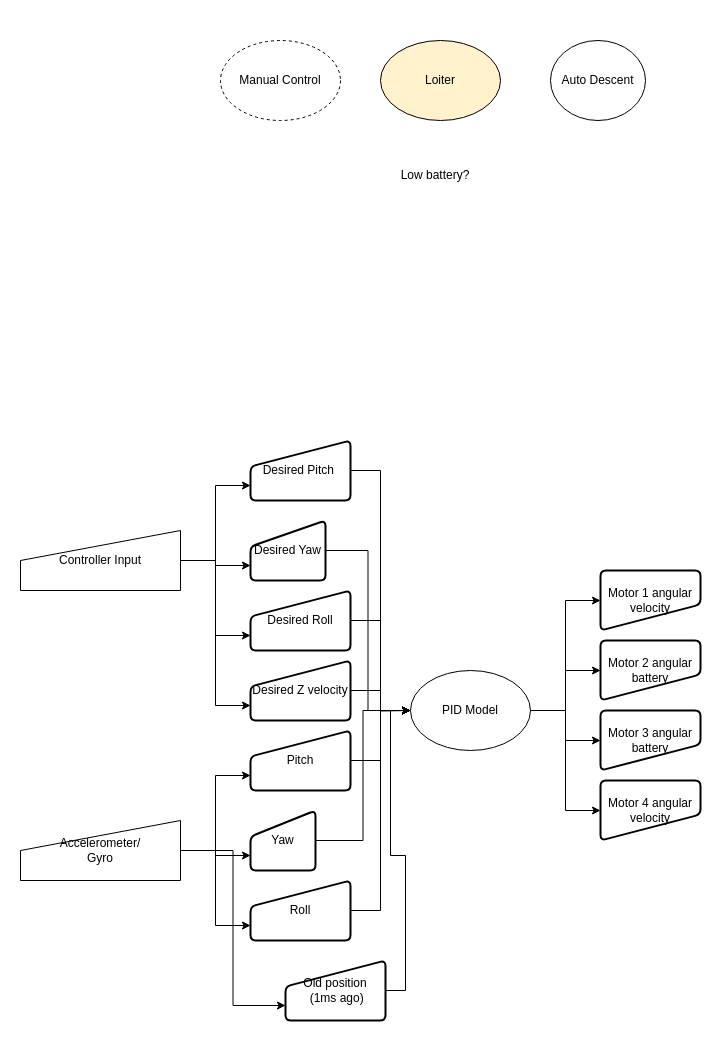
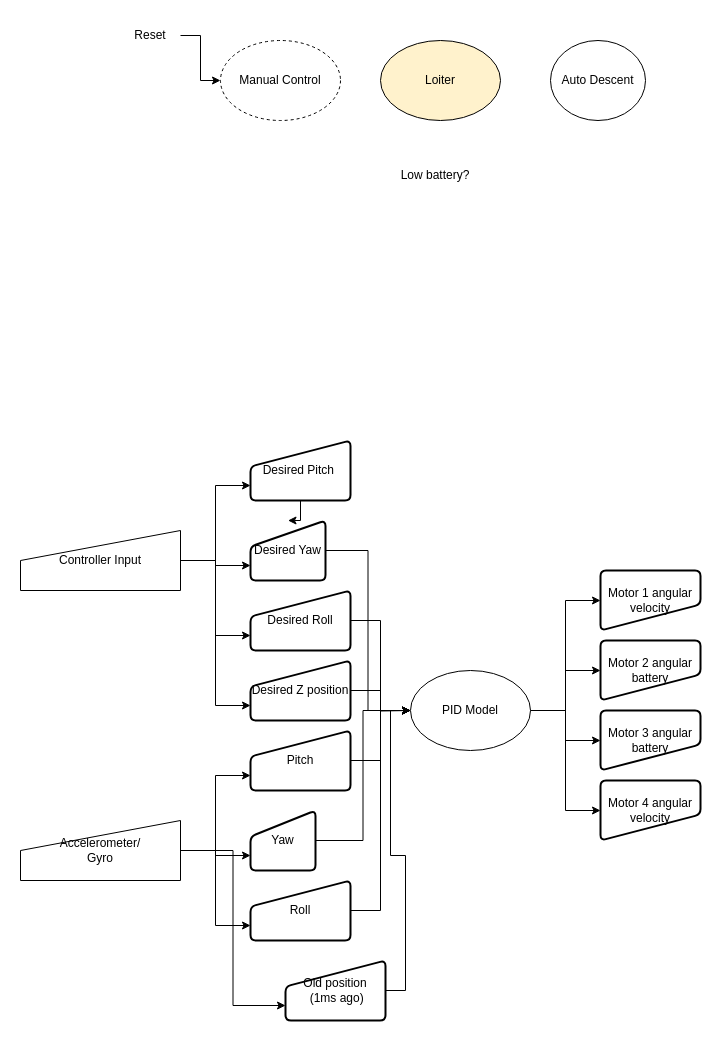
  <mxCell id="0" />
  <mxCell id="1" parent="0" />
  <mxCell id="2" value="Auto Descent" style="ellipse;whiteSpace=wrap;html=1;" vertex="1" parent="1"><mxGeometry x="550" y="40" width="95" height="80" as="geometry" /></mxCell>
  <mxCell id="3" value="Manual Control" style="ellipse;whiteSpace=wrap;html=1;dashed=1;" vertex="1" parent="1"><mxGeometry x="220" y="40" width="120" height="80" as="geometry" /></mxCell>
  <mxCell id="4" style="edgeStyle=orthogonalEdgeStyle;rounded=0;orthogonalLoop=1;jettySize=auto;html=1;entryX=1;entryY=0.5;entryDx=0;entryDy=0;" edge="1" parent="1" source="8" target="20"><mxGeometry relative="1" as="geometry" /></mxCell>
  <mxCell id="5" style="edgeStyle=orthogonalEdgeStyle;rounded=0;orthogonalLoop=1;jettySize=auto;html=1;entryX=1;entryY=0.5;entryDx=0;entryDy=0;" edge="1" parent="1" source="8" target="34"><mxGeometry relative="1" as="geometry" /></mxCell>
  <mxCell id="6" style="edgeStyle=orthogonalEdgeStyle;rounded=0;orthogonalLoop=1;jettySize=auto;html=1;entryX=1;entryY=0.5;entryDx=0;entryDy=0;" edge="1" parent="1" source="8" target="35"><mxGeometry relative="1" as="geometry" /></mxCell>
  <mxCell id="7" style="edgeStyle=orthogonalEdgeStyle;rounded=0;orthogonalLoop=1;jettySize=auto;html=1;entryX=1;entryY=0.5;entryDx=0;entryDy=0;" edge="1" parent="1" source="8" target="36"><mxGeometry relative="1" as="geometry" /></mxCell>
  <mxCell id="8" value="PID Model" style="ellipse;whiteSpace=wrap;html=1;" vertex="1" parent="1"><mxGeometry x="410" y="670" width="120" height="80" as="geometry" /></mxCell>
  <mxCell id="9" style="edgeStyle=orthogonalEdgeStyle;rounded=0;orthogonalLoop=1;jettySize=auto;html=1;entryX=0;entryY=0.5;entryDx=0;entryDy=0;" edge="1" parent="1" source="10" target="8"><mxGeometry relative="1" as="geometry" /></mxCell>
  <mxCell id="10" value="Pitch" style="html=1;strokeWidth=2;shape=manualInput;whiteSpace=wrap;rounded=1;size=26;arcSize=11;" vertex="1" parent="1"><mxGeometry x="250" y="730" width="100" height="60" as="geometry" /></mxCell>
  <mxCell id="11" style="edgeStyle=orthogonalEdgeStyle;rounded=0;orthogonalLoop=1;jettySize=auto;html=1;entryX=0;entryY=0.5;entryDx=0;entryDy=0;" edge="1" parent="1" source="12" target="8"><mxGeometry relative="1" as="geometry" /></mxCell>
  <mxCell id="12" value="Yaw" style="html=1;strokeWidth=2;shape=manualInput;whiteSpace=wrap;rounded=1;size=26;arcSize=11;" vertex="1" parent="1"><mxGeometry x="250" y="810" width="65" height="60" as="geometry" /></mxCell>
  <mxCell id="13" style="edgeStyle=orthogonalEdgeStyle;rounded=0;orthogonalLoop=1;jettySize=auto;html=1;entryX=0;entryY=0.5;entryDx=0;entryDy=0;" edge="1" parent="1" source="14" target="8"><mxGeometry relative="1" as="geometry" /></mxCell>
  <mxCell id="14" value="Roll" style="html=1;strokeWidth=2;shape=manualInput;whiteSpace=wrap;rounded=1;size=26;arcSize=11;" vertex="1" parent="1"><mxGeometry x="250" y="880" width="100" height="60" as="geometry" /></mxCell>
  <mxCell id="15" style="edgeStyle=orthogonalEdgeStyle;rounded=0;orthogonalLoop=1;jettySize=auto;html=1;entryX=0;entryY=0.75;entryDx=0;entryDy=0;" edge="1" parent="1" source="19" target="12"><mxGeometry relative="1" as="geometry" /></mxCell>
  <mxCell id="16" style="edgeStyle=orthogonalEdgeStyle;rounded=0;orthogonalLoop=1;jettySize=auto;html=1;entryX=0;entryY=0.75;entryDx=0;entryDy=0;" edge="1" parent="1" source="19" target="10"><mxGeometry relative="1" as="geometry" /></mxCell>
  <mxCell id="17" style="edgeStyle=orthogonalEdgeStyle;rounded=0;orthogonalLoop=1;jettySize=auto;html=1;entryX=0;entryY=0.75;entryDx=0;entryDy=0;" edge="1" parent="1" source="19" target="14"><mxGeometry relative="1" as="geometry" /></mxCell>
  <mxCell id="18" style="edgeStyle=orthogonalEdgeStyle;rounded=0;orthogonalLoop=1;jettySize=auto;html=1;entryX=0;entryY=0.75;entryDx=0;entryDy=0;" edge="1" parent="1" source="19" target="38"><mxGeometry relative="1" as="geometry" /></mxCell>
  <mxCell id="19" value="Accelerometer/&lt;br&gt;Gyro" style="shape=manualInput;whiteSpace=wrap;html=1;" vertex="1" parent="1"><mxGeometry x="20" y="820" width="160" height="60" as="geometry" /></mxCell>
  <mxCell id="20" value="Motor 1 angular velocity" style="html=1;strokeWidth=2;shape=manualInput;whiteSpace=wrap;rounded=1;size=26;arcSize=11;direction=west;" vertex="1" parent="1"><mxGeometry x="600" y="570" width="100" height="60" as="geometry" /></mxCell>
- <mxCell id="21" style="edgeStyle=orthogonalEdgeStyle;rounded=0;orthogonalLoop=1;jettySize=auto;html=1;entryX=0;entryY=0.5;entryDx=0;entryDy=0;" edge="1" parent="1" source="22" target="8"><mxGeometry relative="1" as="geometry" /></mxCell>
+ <mxCell id="21" style="edgeStyle=orthogonalEdgeStyle;rounded=0;orthogonalLoop=1;jettySize=auto;html=1;" edge="1" parent="1" source="22" target="24"><mxGeometry relative="1" as="geometry" /></mxCell>
  <mxCell id="22" value="Desired Pitch&amp;nbsp;" style="html=1;strokeWidth=2;shape=manualInput;whiteSpace=wrap;rounded=1;size=26;arcSize=11;" vertex="1" parent="1"><mxGeometry x="250" y="440" width="100" height="60" as="geometry" /></mxCell>
  <mxCell id="23" style="edgeStyle=orthogonalEdgeStyle;rounded=0;orthogonalLoop=1;jettySize=auto;html=1;entryX=0;entryY=0.5;entryDx=0;entryDy=0;" edge="1" parent="1" source="24" target="8"><mxGeometry relative="1" as="geometry" /></mxCell>
  <mxCell id="24" value="Desired Yaw" style="html=1;strokeWidth=2;shape=manualInput;whiteSpace=wrap;rounded=1;size=26;arcSize=11;" vertex="1" parent="1"><mxGeometry x="250" y="520" width="75" height="60" as="geometry" /></mxCell>
  <mxCell id="25" style="edgeStyle=orthogonalEdgeStyle;rounded=0;orthogonalLoop=1;jettySize=auto;html=1;entryX=0;entryY=0.5;entryDx=0;entryDy=0;" edge="1" parent="1" source="26" target="8"><mxGeometry relative="1" as="geometry" /></mxCell>
  <mxCell id="26" value="Desired Roll" style="html=1;strokeWidth=2;shape=manualInput;whiteSpace=wrap;rounded=1;size=26;arcSize=11;" vertex="1" parent="1"><mxGeometry x="250" y="590" width="100" height="60" as="geometry" /></mxCell>
  <mxCell id="27" style="edgeStyle=orthogonalEdgeStyle;rounded=0;orthogonalLoop=1;jettySize=auto;html=1;entryX=0;entryY=0.75;entryDx=0;entryDy=0;" edge="1" parent="1" source="31" target="24"><mxGeometry relative="1" as="geometry" /></mxCell>
  <mxCell id="28" style="edgeStyle=orthogonalEdgeStyle;rounded=0;orthogonalLoop=1;jettySize=auto;html=1;entryX=0;entryY=0.75;entryDx=0;entryDy=0;" edge="1" parent="1" source="31" target="22"><mxGeometry relative="1" as="geometry" /></mxCell>
  <mxCell id="29" style="edgeStyle=orthogonalEdgeStyle;rounded=0;orthogonalLoop=1;jettySize=auto;html=1;entryX=0;entryY=0.75;entryDx=0;entryDy=0;" edge="1" parent="1" source="31" target="26"><mxGeometry relative="1" as="geometry" /></mxCell>
  <mxCell id="30" style="edgeStyle=orthogonalEdgeStyle;rounded=0;orthogonalLoop=1;jettySize=auto;html=1;entryX=0;entryY=0.75;entryDx=0;entryDy=0;" edge="1" parent="1" source="31" target="33"><mxGeometry relative="1" as="geometry" /></mxCell>
  <mxCell id="31" value="Controller Input" style="shape=manualInput;whiteSpace=wrap;html=1;" vertex="1" parent="1"><mxGeometry x="20" y="530" width="160" height="60" as="geometry" /></mxCell>
  <mxCell id="32" style="edgeStyle=orthogonalEdgeStyle;rounded=0;orthogonalLoop=1;jettySize=auto;html=1;" edge="1" parent="1" source="33"><mxGeometry relative="1" as="geometry"><mxPoint x="410" y="710" as="targetPoint" /></mxGeometry></mxCell>
- <mxCell id="33" value="Desired Z velocity" style="html=1;strokeWidth=2;shape=manualInput;whiteSpace=wrap;rounded=1;size=26;arcSize=11;" vertex="1" parent="1"><mxGeometry x="250" y="660" width="100" height="60" as="geometry" /></mxCell>
+ <mxCell id="33" value="Desired Z position" style="html=1;strokeWidth=2;shape=manualInput;whiteSpace=wrap;rounded=1;size=26;arcSize=11;" vertex="1" parent="1"><mxGeometry x="250" y="660" width="100" height="60" as="geometry" /></mxCell>
  <mxCell id="34" value="Motor 2 angular battery" style="html=1;strokeWidth=2;shape=manualInput;whiteSpace=wrap;rounded=1;size=26;arcSize=11;direction=west;" vertex="1" parent="1"><mxGeometry x="600" y="640" width="100" height="60" as="geometry" /></mxCell>
  <mxCell id="35" value="Motor 3 angular battery" style="html=1;strokeWidth=2;shape=manualInput;whiteSpace=wrap;rounded=1;size=26;arcSize=11;direction=west;" vertex="1" parent="1"><mxGeometry x="600" y="710" width="100" height="60" as="geometry" /></mxCell>
  <mxCell id="36" value="Motor 4&amp;nbsp;angular velocity" style="html=1;strokeWidth=2;shape=manualInput;whiteSpace=wrap;rounded=1;size=26;arcSize=11;direction=west;" vertex="1" parent="1"><mxGeometry x="600" y="780" width="100" height="60" as="geometry" /></mxCell>
  <mxCell id="37" style="edgeStyle=orthogonalEdgeStyle;rounded=0;orthogonalLoop=1;jettySize=auto;html=1;entryX=0;entryY=0.5;entryDx=0;entryDy=0;" edge="1" parent="1" source="38" target="8"><mxGeometry relative="1" as="geometry" /></mxCell>
  <mxCell id="38" value="Old position&lt;br&gt;&amp;nbsp;(1ms ago)" style="html=1;strokeWidth=2;shape=manualInput;whiteSpace=wrap;rounded=1;size=26;arcSize=11;" vertex="1" parent="1"><mxGeometry x="285" y="960" width="100" height="60" as="geometry" /></mxCell>
+ <mxCell id="39" style="edgeStyle=orthogonalEdgeStyle;rounded=0;orthogonalLoop=1;jettySize=auto;html=1;" edge="1" parent="1" source="40" target="3"><mxGeometry relative="1" as="geometry" /></mxCell>
+ <mxCell id="40" value="Reset" style="text;html=1;strokeColor=none;fillColor=none;align=center;verticalAlign=middle;whiteSpace=wrap;rounded=0;" vertex="1" parent="1"><mxGeometry x="120" y="20" width="60" height="30" as="geometry" /></mxCell>
  <mxCell id="41" value="Low battery?" style="text;html=1;strokeColor=none;fillColor=none;align=center;verticalAlign=middle;whiteSpace=wrap;rounded=0;" vertex="1" parent="1"><mxGeometry x="370" y="160" width="130" height="30" as="geometry" /></mxCell>
  <mxCell id="42" value="Loiter" style="ellipse;whiteSpace=wrap;html=1;fillColor=#fff2cc;" vertex="1" parent="1"><mxGeometry x="380" y="40" width="120" height="80" as="geometry" /></mxCell>
